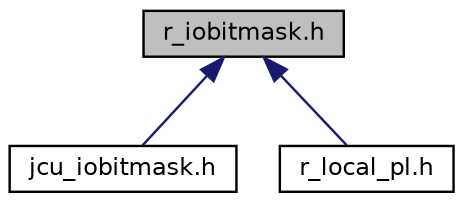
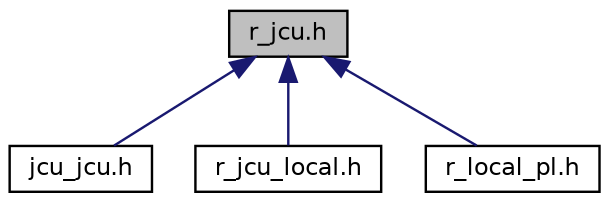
  digraph {
    node [color=black fillcolor=white fontname=Helvetica fontsize=10 shape=record style=filled]
    edge [color=midnightblue dir=back fontname=Helvetica fontsize=10 labelfontname=Helvetica labelfontsize=10 style=solid]
-   n1 [fillcolor=grey75 fontcolor=black height=0.2 label="r_iobitmask.h" width=0.4]
-   n2 [height=0.2 label="jcu_iobitmask.h" width=0.4]
+   n1 [fillcolor=grey75 fontcolor=black height=0.2 label="r_jcu.h" width=0.4]
+   n2 [height=0.2 label="jcu_jcu.h" width=0.4]
+   n3 [height=0.2 label="r_jcu_local.h" width=0.4]
    n4 [height=0.2 label="r_local_pl.h" width=0.4]
    n1 -> n2
+   n1 -> n3
    n1 -> n4
  }
